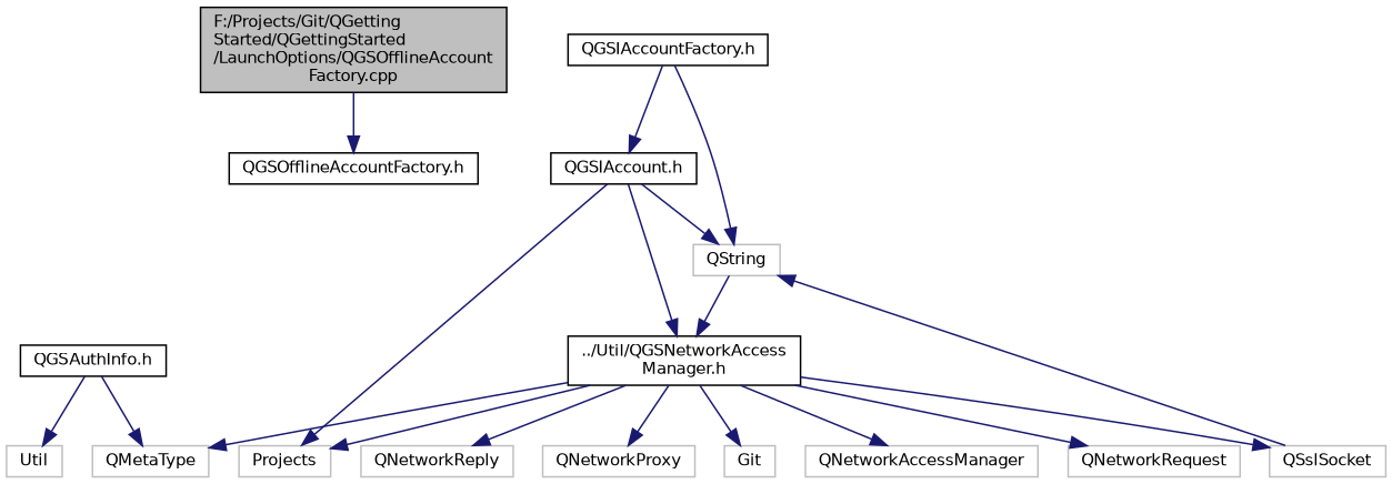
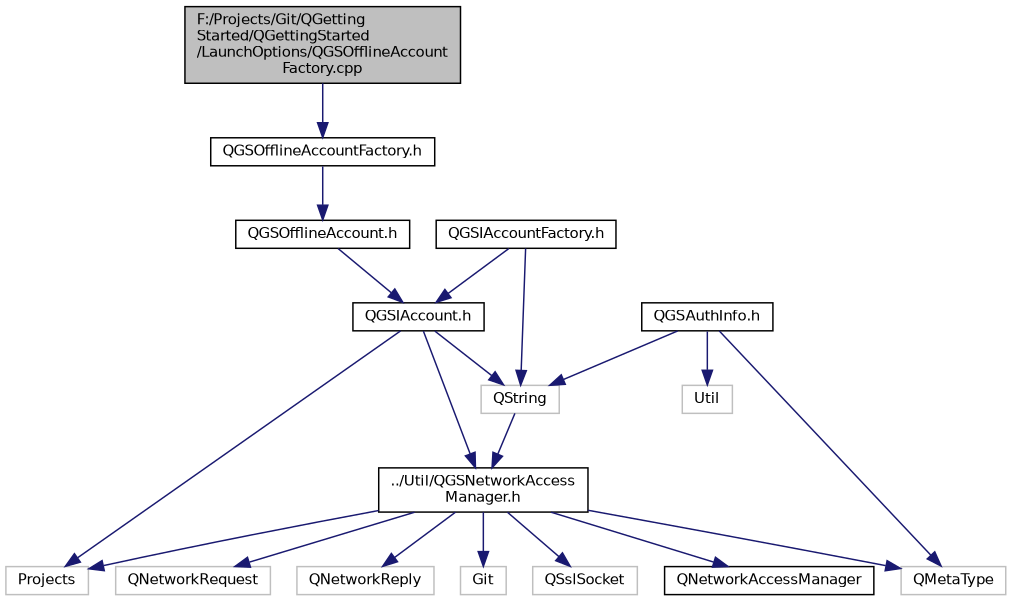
  digraph {
    node [color=grey75 fillcolor=white fontname=Helvetica fontsize=10 shape=record style=filled]
    edge [color=midnightblue fontname=Helvetica fontsize=10 labelfontname=Helvetica labelfontsize=10 style=solid]
    n1 [color=black fillcolor=grey75 fontcolor=black height=0.2 label="F:/Projects/Git/QGetting\lStarted/QGettingStarted\l/LaunchOptions/QGSOfflineAccount\lFactory.cpp" width=0.4]
    n2 [color=black height=0.2 label="QGSOfflineAccountFactory.h" width=0.4]
+   n3 [color=black height=0.2 label="QGSOfflineAccount.h" width=0.4]
    n4 [color=black height=0.2 label="QGSIAccountFactory.h" width=0.4]
    n5 [height=0.2 label=QString width=0.4]
    n6 [color=black height=0.2 label="QGSIAccount.h" width=0.4]
    n7 [color=black height=0.2 label="../Util/QGSNetworkAccess\lManager.h" width=0.4]
    n8 [height=0.2 label=Projects width=0.4]
    n9 [color=black height=0.2 label="QGSAuthInfo.h" width=0.4]
    n10 [height=0.2 label=QMetaType width=0.4]
    n11 [height=0.2 label=Util width=0.4]
-   n12 [height=0.2 label=QNetworkAccessManager width=0.4]
+   n12 [color=black height=0.2 label=QNetworkAccessManager width=0.4]
    n13 [height=0.2 label=QNetworkRequest width=0.4]
    n14 [height=0.2 label=QNetworkReply width=0.4]
-   n15 [height=0.2 label=QNetworkProxy width=0.4]
    n16 [height=0.2 label=Git width=0.4]
    n17 [height=0.2 label=QSslSocket width=0.4]
    n1 -> n2
+   n2 -> n3
+   n3 -> n6
    n4 -> n5
    n4 -> n6
    n5 -> n7
    n6 -> n5
    n6 -> n7
    n6 -> n8
    n7 -> n8
    n7 -> n10
    n7 -> n12
    n7 -> n13
    n7 -> n14
-   n7 -> n15
    n7 -> n16
    n7 -> n17
-   n17 -> n5
+   n9 -> n5
    n9 -> n10
    n9 -> n11
  }
